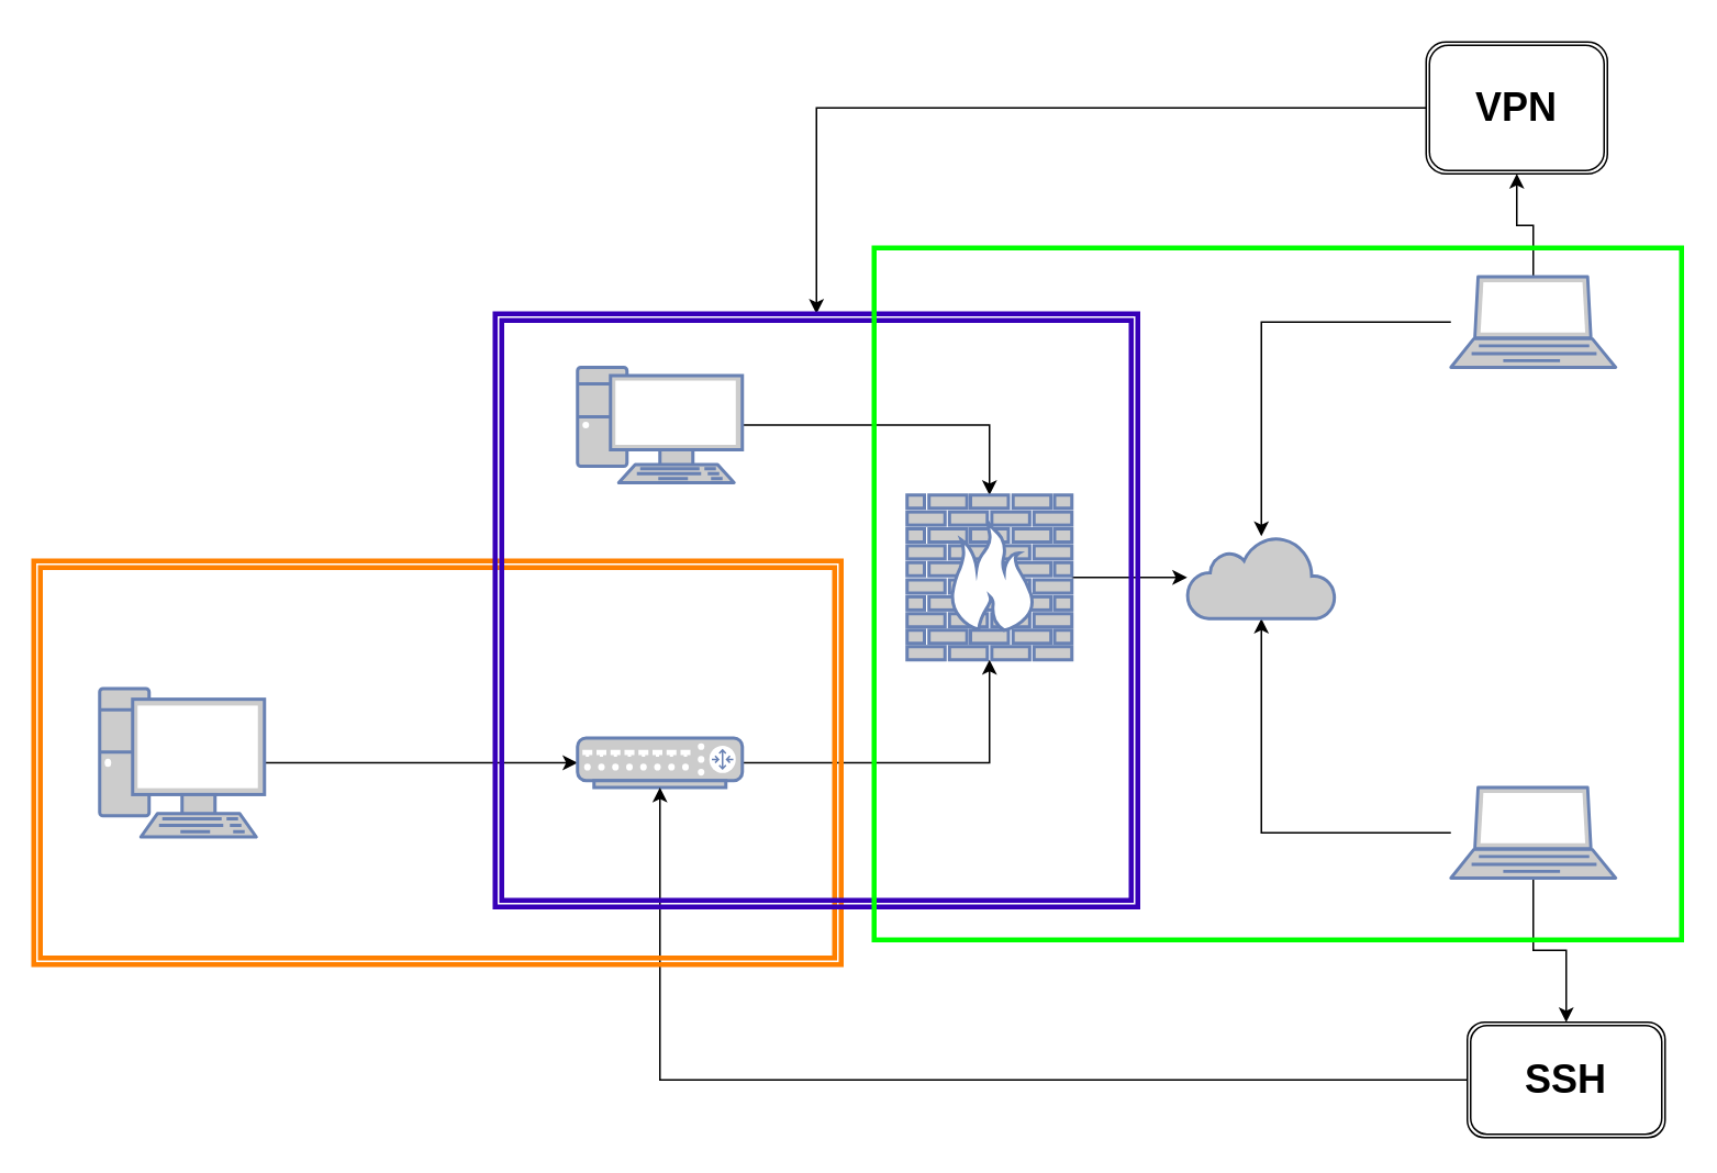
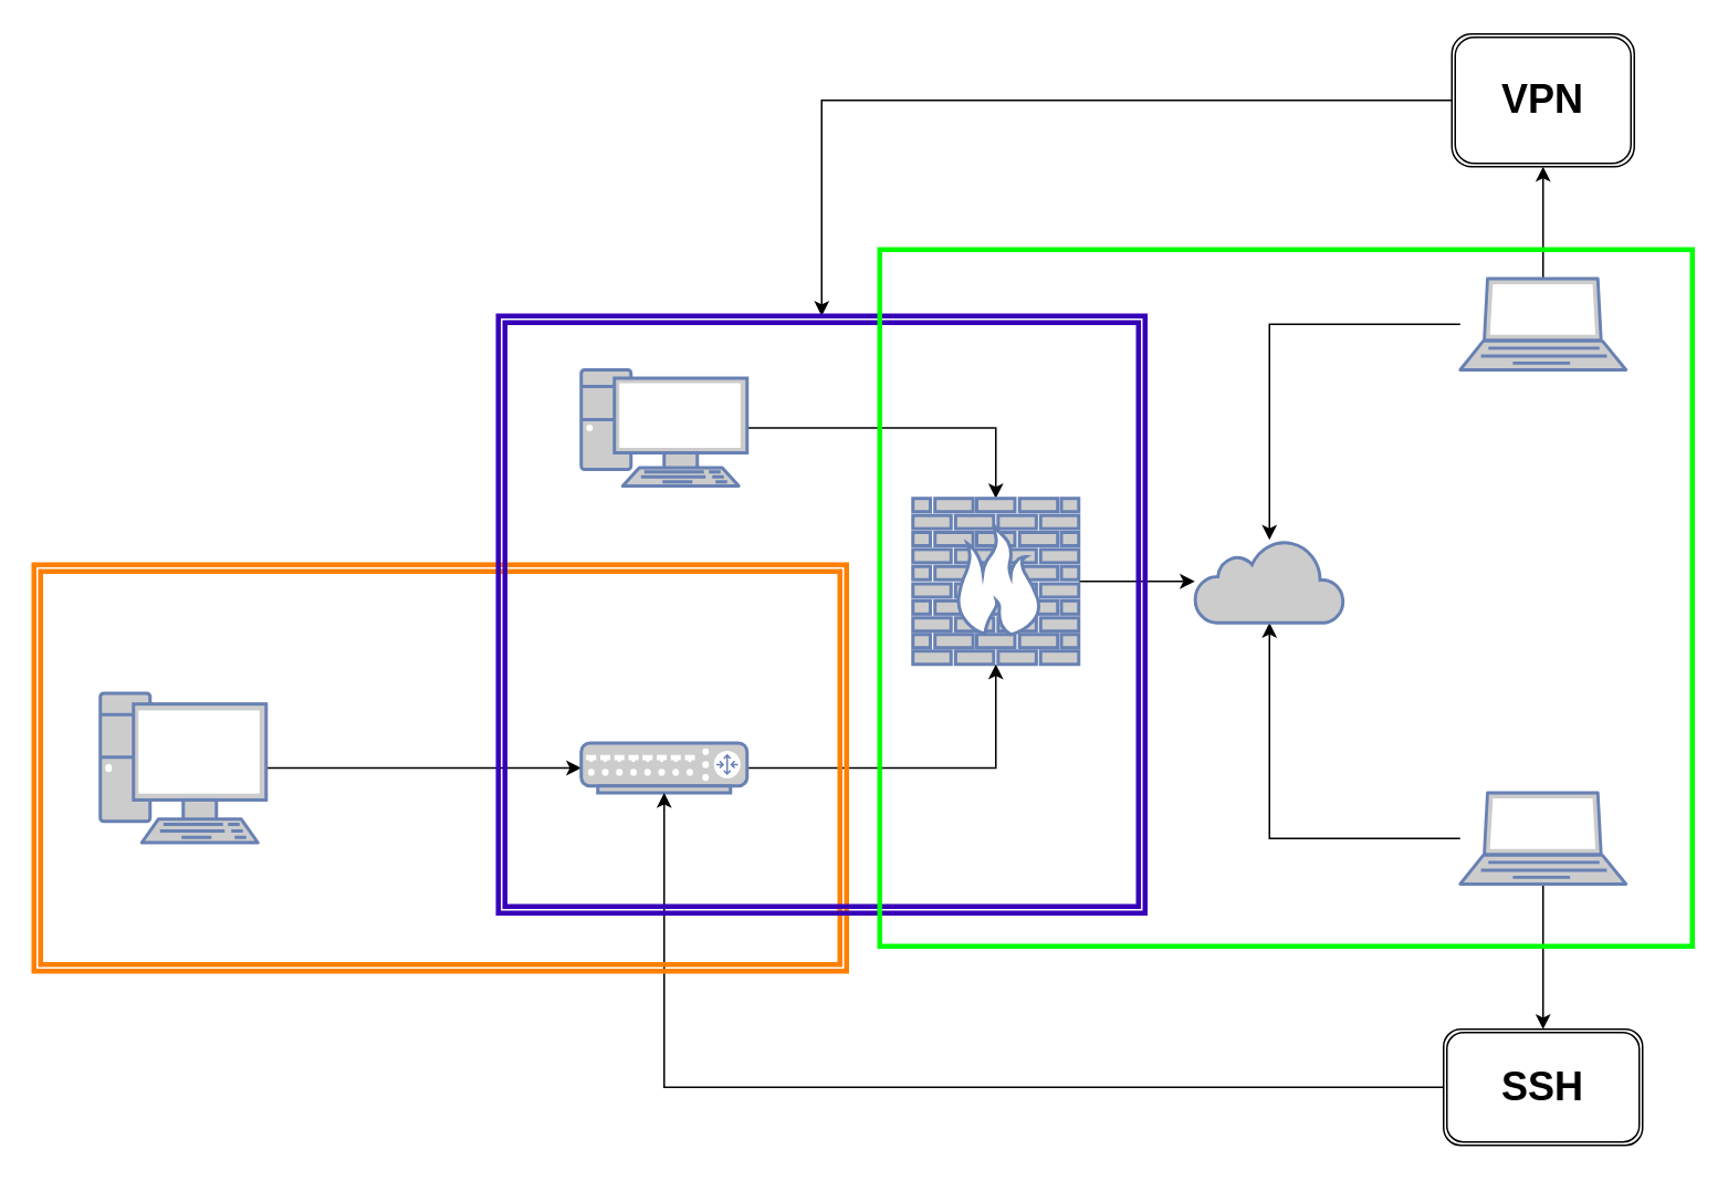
  <mxCell id="0" />
  <mxCell id="1" parent="0" />
  <mxCell id="2" style="edgeStyle=orthogonalEdgeStyle;rounded=0;orthogonalLoop=1;jettySize=auto;html=1;" parent="1" source="3" target="8" edge="1"><mxGeometry relative="1" as="geometry" /></mxCell>
  <mxCell id="3" value="" style="fontColor=#0066CC;verticalAlign=top;verticalLabelPosition=bottom;labelPosition=center;align=center;html=1;fillColor=#CCCCCC;strokeColor=#6881B3;gradientColor=none;gradientDirection=north;strokeWidth=2;shape=mxgraph.networks.pc;rounded=0;shadow=0;comic=0;" parent="1" vertex="1"><mxGeometry x="350" y="222.502" width="100" height="70" as="geometry" /></mxCell>
  <mxCell id="4" style="edgeStyle=orthogonalEdgeStyle;rounded=0;orthogonalLoop=1;jettySize=auto;html=1;" parent="1" source="6" target="16" edge="1"><mxGeometry relative="1" as="geometry" /></mxCell>
  <mxCell id="5" style="edgeStyle=orthogonalEdgeStyle;rounded=0;orthogonalLoop=1;jettySize=auto;html=1;" parent="1" source="6" target="20" edge="1"><mxGeometry relative="1" as="geometry" /></mxCell>
  <mxCell id="6" value="" style="fontColor=#0066CC;verticalAlign=top;verticalLabelPosition=bottom;labelPosition=center;align=center;html=1;outlineConnect=0;fillColor=#CCCCCC;strokeColor=#6881B3;gradientColor=none;gradientDirection=north;strokeWidth=2;shape=mxgraph.networks.laptop;" parent="1" vertex="1"><mxGeometry x="880" y="167.5" width="100" height="55" as="geometry" /></mxCell>
  <mxCell id="7" value="" style="edgeStyle=orthogonalEdgeStyle;rounded=0;orthogonalLoop=1;jettySize=auto;html=1;" parent="1" source="8" target="16" edge="1"><mxGeometry relative="1" as="geometry" /></mxCell>
  <mxCell id="8" value="" style="fontColor=#0066CC;verticalAlign=top;verticalLabelPosition=bottom;labelPosition=center;align=center;html=1;outlineConnect=0;fillColor=#CCCCCC;strokeColor=#6881B3;gradientColor=none;gradientDirection=north;strokeWidth=2;shape=mxgraph.networks.firewall;" parent="1" vertex="1"><mxGeometry x="550" y="300" width="100" height="100" as="geometry" /></mxCell>
  <mxCell id="9" style="edgeStyle=orthogonalEdgeStyle;rounded=0;orthogonalLoop=1;jettySize=auto;html=1;" parent="1" source="10" target="12" edge="1"><mxGeometry relative="1" as="geometry" /></mxCell>
  <mxCell id="10" value="" style="fontColor=#0066CC;verticalAlign=top;verticalLabelPosition=bottom;labelPosition=center;align=center;html=1;outlineConnect=0;fillColor=#CCCCCC;strokeColor=#6881B3;gradientColor=none;gradientDirection=north;strokeWidth=2;shape=mxgraph.networks.pc;direction=east;" parent="1" vertex="1"><mxGeometry x="60" y="417.5" width="100" height="90" as="geometry" /></mxCell>
  <mxCell id="11" style="edgeStyle=orthogonalEdgeStyle;rounded=0;orthogonalLoop=1;jettySize=auto;html=1;" parent="1" source="12" target="8" edge="1"><mxGeometry relative="1" as="geometry" /></mxCell>
  <mxCell id="12" value="" style="fontColor=#0066CC;verticalAlign=top;verticalLabelPosition=bottom;labelPosition=center;align=center;html=1;outlineConnect=0;fillColor=#CCCCCC;strokeColor=#6881B3;gradientColor=none;gradientDirection=north;strokeWidth=2;shape=mxgraph.networks.router;" parent="1" vertex="1"><mxGeometry x="350" y="447.5" width="100" height="30" as="geometry" /></mxCell>
  <mxCell id="13" style="edgeStyle=orthogonalEdgeStyle;rounded=0;orthogonalLoop=1;jettySize=auto;html=1;" parent="1" source="15" target="16" edge="1"><mxGeometry relative="1" as="geometry" /></mxCell>
  <mxCell id="14" style="edgeStyle=orthogonalEdgeStyle;rounded=0;orthogonalLoop=1;jettySize=auto;html=1;" parent="1" source="15" target="18" edge="1"><mxGeometry relative="1" as="geometry" /></mxCell>
  <mxCell id="15" value="" style="fontColor=#0066CC;verticalAlign=top;verticalLabelPosition=bottom;labelPosition=center;align=center;html=1;outlineConnect=0;fillColor=#CCCCCC;strokeColor=#6881B3;gradientColor=none;gradientDirection=north;strokeWidth=2;shape=mxgraph.networks.laptop;" parent="1" vertex="1"><mxGeometry x="880" y="477.5" width="100" height="55" as="geometry" /></mxCell>
  <mxCell id="16" value="" style="html=1;outlineConnect=0;fillColor=#CCCCCC;strokeColor=#6881B3;gradientColor=none;gradientDirection=north;strokeWidth=2;shape=mxgraph.networks.cloud;fontColor=#ffffff;" parent="1" vertex="1"><mxGeometry x="720" y="325" width="90" height="50" as="geometry" /></mxCell>
  <mxCell id="17" style="edgeStyle=orthogonalEdgeStyle;rounded=0;orthogonalLoop=1;jettySize=auto;html=1;exitX=0;exitY=0.5;exitDx=0;exitDy=0;" parent="1" source="18" target="12" edge="1"><mxGeometry relative="1" as="geometry" /></mxCell>
- <mxCell id="18" value="&lt;h1&gt;SSH&lt;/h1&gt;" style="shape=ext;double=1;rounded=1;whiteSpace=wrap;html=1;" parent="1" vertex="1"><mxGeometry x="890" y="620" width="120" height="70" as="geometry" /></mxCell>
+ <mxCell id="18" value="&lt;h1&gt;SSH&lt;/h1&gt;" style="shape=ext;double=1;rounded=1;whiteSpace=wrap;html=1;" parent="1" vertex="1"><mxGeometry x="870" y="620" width="120" height="70" as="geometry" /></mxCell>
  <mxCell id="19" style="edgeStyle=orthogonalEdgeStyle;rounded=0;orthogonalLoop=1;jettySize=auto;html=1;" parent="1" source="20" target="22" edge="1"><mxGeometry relative="1" as="geometry" /></mxCell>
- <mxCell id="20" value="&lt;h1&gt;VPN&lt;/h1&gt;" style="shape=ext;double=1;rounded=1;whiteSpace=wrap;html=1;" parent="1" vertex="1"><mxGeometry x="865" y="25" width="110" height="80" as="geometry" /></mxCell>
+ <mxCell id="20" value="&lt;h1&gt;VPN&lt;/h1&gt;" style="shape=ext;double=1;rounded=1;whiteSpace=wrap;html=1;" parent="1" vertex="1"><mxGeometry x="875" y="20" width="110" height="80" as="geometry" /></mxCell>
  <mxCell id="21" value="" style="shape=ext;double=1;rounded=0;whiteSpace=wrap;html=1;fillColor=none;strokeColor=#FF8000;strokeWidth=3;" parent="1" vertex="1"><mxGeometry x="20" y="340" width="490" height="245" as="geometry" /></mxCell>
  <mxCell id="22" value="" style="shape=ext;double=1;rounded=0;whiteSpace=wrap;html=1;fillColor=none;strokeColor=#3700B8;strokeWidth=3;" parent="1" vertex="1"><mxGeometry x="300" y="190" width="390" height="360" as="geometry" /></mxCell>
  <mxCell id="23" value="" style="rounded=0;whiteSpace=wrap;html=1;fillColor=none;strokeColor=#00FF00;strokeWidth=3;" vertex="1" parent="1"><mxGeometry x="530" y="150" width="490" height="420" as="geometry" /></mxCell>
